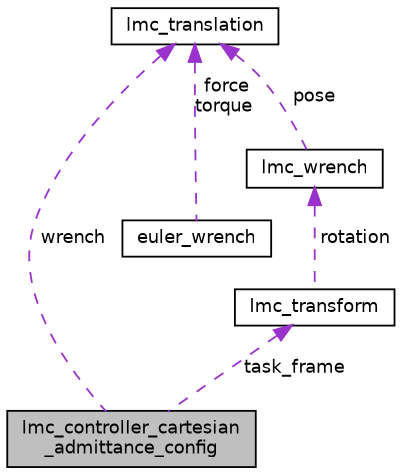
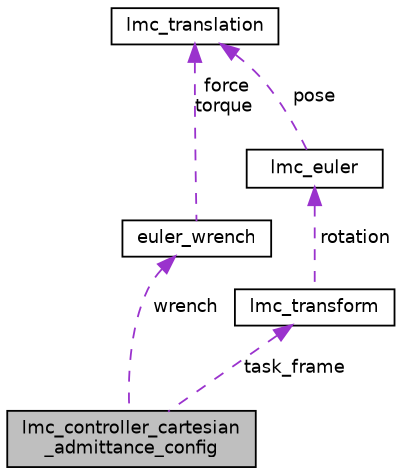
  digraph {
    node [color=black fillcolor=white fontname=Helvetica fontsize=10 shape=record style=filled]
    edge [color=darkorchid3 dir=back fontname=Helvetica fontsize=10 labelfontname=Helvetica labelfontsize=10 style=dashed]
    n1 [fillcolor=grey75 fontcolor=black height=0.2 label="lmc_controller_cartesian\l_admittance_config" width=0.4]
    n2 [height=0.2 label=lmc_transform width=0.4]
    n3 [height=0.2 label=lmc_translation width=0.4]
    n4 [height=0.2 label=euler_wrench width=0.4]
-   n5 [height=0.2 label=lmc_wrench width=0.4]
+   n5 [height=0.2 label=lmc_euler width=0.4]
    n2 -> n1 [label=" task_frame"]
    n3 -> n4 [label=" force\ntorque"]
    n3 -> n5 [label=" pose"]
-   n3 -> n1 [label=" wrench"]
+   n4 -> n1 [label=" wrench"]
    n5 -> n2 [label=" rotation"]
  }
